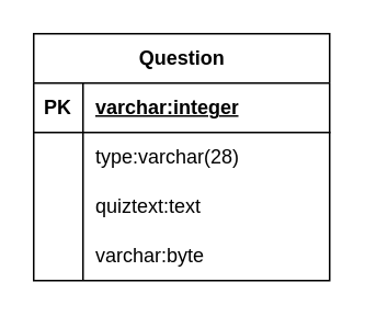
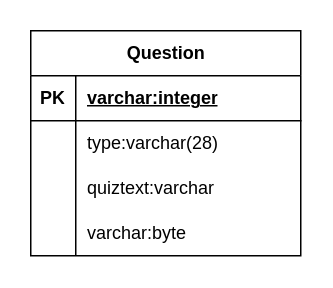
  <mxCell id="0" />
  <mxCell id="1" parent="0" />
  <mxCell id="2" value="Question" style="shape=table;startSize=30;container=1;collapsible=1;childLayout=tableLayout;fixedRows=1;rowLines=0;fontStyle=1;align=center;resizeLast=1;html=1;" vertex="1" parent="1"><mxGeometry x="20" y="20" width="180" height="150" as="geometry"><mxRectangle x="420" y="40" width="90" height="30" as="alternateBounds" /></mxGeometry></mxCell>
  <mxCell id="3" value="" style="shape=tableRow;horizontal=0;startSize=0;swimlaneHead=0;swimlaneBody=0;fillColor=none;collapsible=0;dropTarget=0;points=[[0,0.5],[1,0.5]];portConstraint=eastwest;top=0;left=0;right=0;bottom=1;" vertex="1" parent="2"><mxGeometry y="30" width="180" height="30" as="geometry" /></mxCell>
  <mxCell id="4" value="PK" style="shape=partialRectangle;connectable=0;fillColor=none;top=0;left=0;bottom=0;right=0;fontStyle=1;overflow=hidden;whiteSpace=wrap;html=1;" vertex="1" parent="3"><mxGeometry width="30" height="30" as="geometry"><mxRectangle width="30" height="30" as="alternateBounds" /></mxGeometry></mxCell>
  <mxCell id="5" value="varchar:integer" style="shape=partialRectangle;connectable=0;fillColor=none;top=0;left=0;bottom=0;right=0;align=left;spacingLeft=6;fontStyle=5;overflow=hidden;whiteSpace=wrap;html=1;" vertex="1" parent="3"><mxGeometry x="30" width="150" height="30" as="geometry"><mxRectangle width="150" height="30" as="alternateBounds" /></mxGeometry></mxCell>
  <mxCell id="6" value="" style="shape=tableRow;horizontal=0;startSize=0;swimlaneHead=0;swimlaneBody=0;fillColor=none;collapsible=0;dropTarget=0;points=[[0,0.5],[1,0.5]];portConstraint=eastwest;top=0;left=0;right=0;bottom=0;" vertex="1" parent="2"><mxGeometry y="60" width="180" height="30" as="geometry" /></mxCell>
  <mxCell id="7" value="" style="shape=partialRectangle;connectable=0;fillColor=none;top=0;left=0;bottom=0;right=0;editable=1;overflow=hidden;whiteSpace=wrap;html=1;" vertex="1" parent="6"><mxGeometry width="30" height="30" as="geometry"><mxRectangle width="30" height="30" as="alternateBounds" /></mxGeometry></mxCell>
  <mxCell id="8" value="type:varchar(28)" style="shape=partialRectangle;connectable=0;fillColor=none;top=0;left=0;bottom=0;right=0;align=left;spacingLeft=6;overflow=hidden;whiteSpace=wrap;html=1;" vertex="1" parent="6"><mxGeometry x="30" width="150" height="30" as="geometry"><mxRectangle width="150" height="30" as="alternateBounds" /></mxGeometry></mxCell>
  <mxCell id="9" value="" style="shape=tableRow;horizontal=0;startSize=0;swimlaneHead=0;swimlaneBody=0;fillColor=none;collapsible=0;dropTarget=0;points=[[0,0.5],[1,0.5]];portConstraint=eastwest;top=0;left=0;right=0;bottom=0;" vertex="1" parent="2"><mxGeometry y="90" width="180" height="30" as="geometry" /></mxCell>
  <mxCell id="10" value="" style="shape=partialRectangle;connectable=0;fillColor=none;top=0;left=0;bottom=0;right=0;editable=1;overflow=hidden;whiteSpace=wrap;html=1;" vertex="1" parent="9"><mxGeometry width="30" height="30" as="geometry"><mxRectangle width="30" height="30" as="alternateBounds" /></mxGeometry></mxCell>
- <mxCell id="11" value="quiztext:text" style="shape=partialRectangle;connectable=0;fillColor=none;top=0;left=0;bottom=0;right=0;align=left;spacingLeft=6;overflow=hidden;whiteSpace=wrap;html=1;" vertex="1" parent="9"><mxGeometry x="30" width="150" height="30" as="geometry"><mxRectangle width="150" height="30" as="alternateBounds" /></mxGeometry></mxCell>
+ <mxCell id="11" value="quiztext:varchar" style="shape=partialRectangle;connectable=0;fillColor=none;top=0;left=0;bottom=0;right=0;align=left;spacingLeft=6;overflow=hidden;whiteSpace=wrap;html=1;" vertex="1" parent="9"><mxGeometry x="30" width="150" height="30" as="geometry"><mxRectangle width="150" height="30" as="alternateBounds" /></mxGeometry></mxCell>
  <mxCell id="12" value="" style="shape=tableRow;horizontal=0;startSize=0;swimlaneHead=0;swimlaneBody=0;fillColor=none;collapsible=0;dropTarget=0;points=[[0,0.5],[1,0.5]];portConstraint=eastwest;top=0;left=0;right=0;bottom=0;" vertex="1" parent="2"><mxGeometry y="120" width="180" height="30" as="geometry" /></mxCell>
  <mxCell id="13" value="" style="shape=partialRectangle;connectable=0;fillColor=none;top=0;left=0;bottom=0;right=0;editable=1;overflow=hidden;whiteSpace=wrap;html=1;" vertex="1" parent="12"><mxGeometry width="30" height="30" as="geometry"><mxRectangle width="30" height="30" as="alternateBounds" /></mxGeometry></mxCell>
  <mxCell id="14" value="varchar:byte" style="shape=partialRectangle;connectable=0;fillColor=none;top=0;left=0;bottom=0;right=0;align=left;spacingLeft=6;overflow=hidden;whiteSpace=wrap;html=1;" vertex="1" parent="12"><mxGeometry x="30" width="150" height="30" as="geometry"><mxRectangle width="150" height="30" as="alternateBounds" /></mxGeometry></mxCell>
